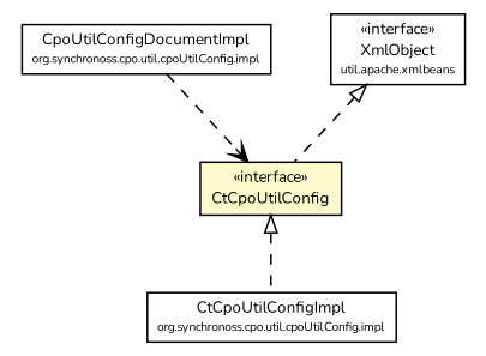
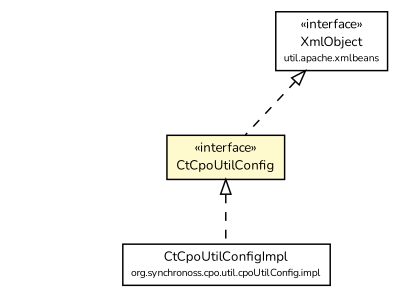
  digraph {
    fontname=Nunito
    node [fontcolor=black fontname=Nunito fontsize=9.0 shape=plaintext]
    edge [arrowtail=empty dir=back fontname=Nunito fontsize=10 headport=p labelfontname=Helvetica labelfontsize=10 style=dashed tailport=p]
    n1 [label=<<table border="0" cellborder="1" cellspacing="0" cellpadding="2" port="p" bgcolor="lemonChiffon" href="./CtCpoUtilConfig.html"> 		<tr><td><table border="0" cellspacing="0" cellpadding="1"> 			<tr><td> &laquo;interface&raquo; </td></tr> 			<tr><td> CtCpoUtilConfig </td></tr> 		</table></td></tr> 		</table>>]
    n2 [label=<<table border="0" cellborder="1" cellspacing="0" cellpadding="2" port="p" href="./impl/CtCpoUtilConfigImpl.html"> 		<tr><td><table border="0" cellspacing="0" cellpadding="1"> 			<tr><td> CtCpoUtilConfigImpl </td></tr> 			<tr><td><font point-size="7.0"> org.synchronoss.cpo.util.cpoUtilConfig.impl </font></td></tr> 		</table></td></tr> 		</table>>]
-   n3 [label=<<table border="0" cellborder="1" cellspacing="0" cellpadding="2" port="p" href="./impl/CpoUtilConfigDocumentImpl.html"> 		<tr><td><table border="0" cellspacing="0" cellpadding="1"> 			<tr><td> CpoUtilConfigDocumentImpl </td></tr> 			<tr><td><font point-size="7.0"> org.synchronoss.cpo.util.cpoUtilConfig.impl </font></td></tr> 		</table></td></tr> 		</table>>]
    n4 [label=<<table border="0" cellborder="1" cellspacing="0" cellpadding="2" port="p" href="http://java.sun.com/j2se/1.4.2/docs/api/org/apache/xmlbeans/XmlObject.html"> 		<tr><td><table border="0" cellspacing="0" cellpadding="1"> 			<tr><td> &laquo;interface&raquo; </td></tr> 			<tr><td> XmlObject </td></tr> 			<tr><td><font point-size="7.0"> util.apache.xmlbeans </font></td></tr> 		</table></td></tr> 		</table>>]
    n1 -> n2
-   n3 -> n1 [arrowhead=open color=black fontcolor=black fontsize=10.0 arrowtail="" dir=""]
    n4 -> n1
  }
